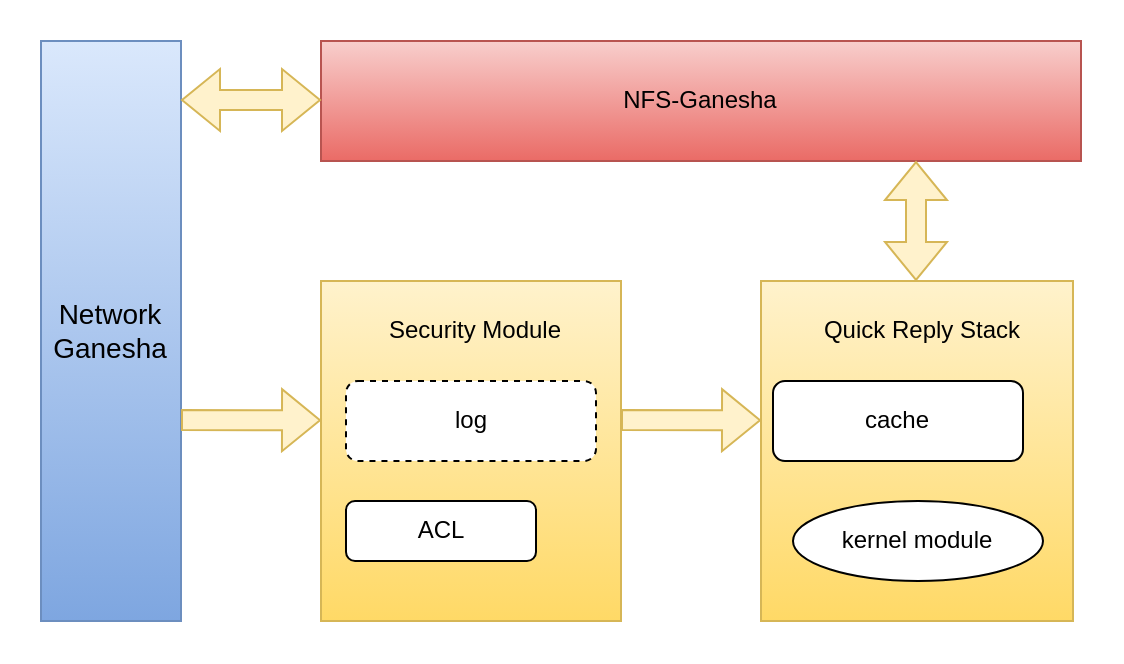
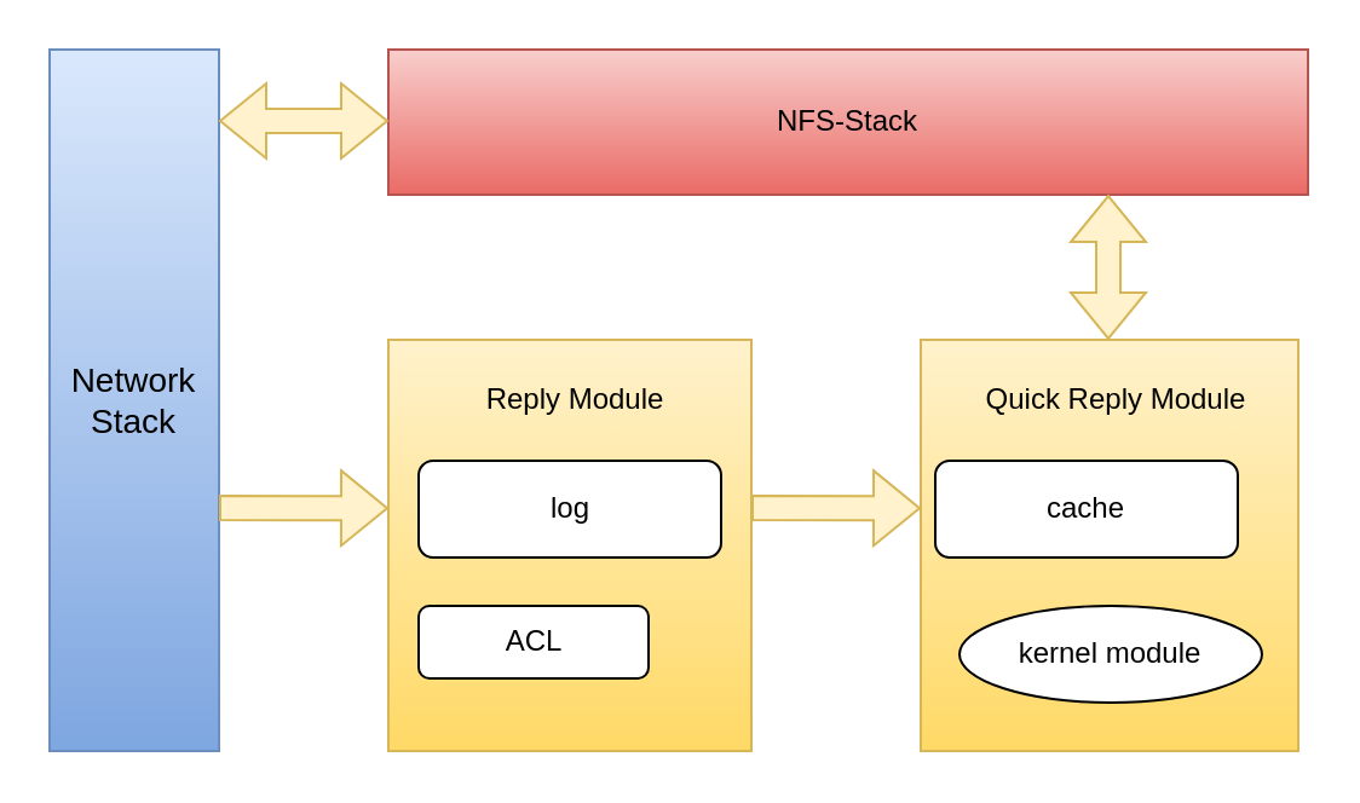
  <mxCell id="0" />
  <mxCell id="1" parent="0" />
- <mxCell id="2" value="NFS-Ganesha" style="rounded=0;whiteSpace=wrap;html=1;fillColor=#f8cecc;gradientColor=#ea6b66;strokeColor=#b85450;" vertex="1" parent="1"><mxGeometry x="160" y="20" width="380" height="60" as="geometry" /></mxCell>
- <mxCell id="3" value="&lt;font style=&quot;font-size: 14px;&quot;&gt;Network&lt;br&gt;Ganesha&lt;/font&gt;" style="rounded=0;whiteSpace=wrap;html=1;fillColor=#dae8fc;strokeColor=#6c8ebf;gradientColor=#7ea6e0;" vertex="1" parent="1"><mxGeometry x="20" y="20" width="70" height="290" as="geometry" /></mxCell>
+ <mxCell id="2" value="NFS-Stack" style="rounded=0;whiteSpace=wrap;html=1;fillColor=#f8cecc;gradientColor=#ea6b66;strokeColor=#b85450;" vertex="1" parent="1"><mxGeometry x="160" y="20" width="380" height="60" as="geometry" /></mxCell>
+ <mxCell id="3" value="&lt;font style=&quot;font-size: 14px;&quot;&gt;Network&lt;br&gt;Stack&lt;/font&gt;" style="rounded=0;whiteSpace=wrap;html=1;fillColor=#dae8fc;strokeColor=#6c8ebf;gradientColor=#7ea6e0;" vertex="1" parent="1"><mxGeometry x="20" y="20" width="70" height="290" as="geometry" /></mxCell>
  <mxCell id="4" value="" style="shape=flexArrow;endArrow=classic;startArrow=classic;html=1;rounded=0;fillColor=#fff2cc;strokeColor=#d6b656;" edge="1" parent="1"><mxGeometry width="100" height="100" relative="1" as="geometry"><mxPoint x="90" y="49.5" as="sourcePoint" /><mxPoint x="160" y="49.5" as="targetPoint" /></mxGeometry></mxCell>
  <mxCell id="5" value="" style="rounded=0;whiteSpace=wrap;html=1;fillColor=#fff2cc;gradientColor=#ffd966;strokeColor=#d6b656;" vertex="1" parent="1"><mxGeometry x="160" y="140" width="150" height="170" as="geometry" /></mxCell>
  <mxCell id="6" value="" style="rounded=0;whiteSpace=wrap;html=1;fillColor=#fff2cc;gradientColor=#ffd966;strokeColor=#d6b656;" vertex="1" parent="1"><mxGeometry x="380" y="140" width="156" height="170" as="geometry" /></mxCell>
- <mxCell id="7" value="log" style="rounded=1;whiteSpace=wrap;html=1;dashed=1;" vertex="1" parent="1"><mxGeometry x="172.5" y="190" width="125" height="40" as="geometry" /></mxCell>
+ <mxCell id="7" value="log" style="rounded=1;whiteSpace=wrap;html=1;" vertex="1" parent="1"><mxGeometry x="172.5" y="190" width="125" height="40" as="geometry" /></mxCell>
  <mxCell id="8" value="cache" style="rounded=1;whiteSpace=wrap;html=1;" vertex="1" parent="1"><mxGeometry x="386" y="190" width="125" height="40" as="geometry" /></mxCell>
  <mxCell id="9" value="kernel module" style="ellipse;whiteSpace=wrap;html=1;" vertex="1" parent="1"><mxGeometry x="396" y="250" width="125" height="40" as="geometry" /></mxCell>
  <mxCell id="10" value="ACL" style="rounded=1;whiteSpace=wrap;html=1;" vertex="1" parent="1"><mxGeometry x="172.5" y="250" width="95" height="30" as="geometry" /></mxCell>
- <mxCell id="11" value="Security Module" style="text;html=1;strokeColor=none;fillColor=none;align=center;verticalAlign=middle;whiteSpace=wrap;rounded=0;" vertex="1" parent="1"><mxGeometry x="190" y="150" width="95" height="30" as="geometry" /></mxCell>
- <mxCell id="12" value="Quick Reply Stack" style="text;html=1;strokeColor=none;fillColor=none;align=center;verticalAlign=middle;whiteSpace=wrap;rounded=0;" vertex="1" parent="1"><mxGeometry x="396" y="150" width="130" height="30" as="geometry" /></mxCell>
+ <mxCell id="11" value="Reply Module" style="text;html=1;strokeColor=none;fillColor=none;align=center;verticalAlign=middle;whiteSpace=wrap;rounded=0;" vertex="1" parent="1"><mxGeometry x="190" y="150" width="95" height="30" as="geometry" /></mxCell>
+ <mxCell id="12" value="Quick Reply Module" style="text;html=1;strokeColor=none;fillColor=none;align=center;verticalAlign=middle;whiteSpace=wrap;rounded=0;" vertex="1" parent="1"><mxGeometry x="396" y="150" width="130" height="30" as="geometry" /></mxCell>
  <mxCell id="13" value="" style="shape=flexArrow;endArrow=classic;html=1;rounded=0;entryX=-0.021;entryY=0.422;entryDx=0;entryDy=0;entryPerimeter=0;fillColor=#fff2cc;strokeColor=#d6b656;" edge="1" parent="1"><mxGeometry width="50" height="50" relative="1" as="geometry"><mxPoint x="90" y="209.5" as="sourcePoint" /><mxPoint x="160" y="209.62" as="targetPoint" /></mxGeometry></mxCell>
  <mxCell id="14" value="" style="shape=flexArrow;endArrow=classic;html=1;rounded=0;entryX=-0.021;entryY=0.422;entryDx=0;entryDy=0;entryPerimeter=0;fillColor=#fff2cc;strokeColor=#d6b656;" edge="1" parent="1"><mxGeometry width="50" height="50" relative="1" as="geometry"><mxPoint x="310" y="209.5" as="sourcePoint" /><mxPoint x="380" y="209.62" as="targetPoint" /></mxGeometry></mxCell>
  <mxCell id="15" value="" style="shape=flexArrow;endArrow=classic;startArrow=classic;html=1;rounded=0;strokeColor=#d6b656;fillColor=#fff2cc;" edge="1" parent="1"><mxGeometry width="100" height="100" relative="1" as="geometry"><mxPoint x="457.5" y="140" as="sourcePoint" /><mxPoint x="457.5" y="80" as="targetPoint" /></mxGeometry></mxCell>
